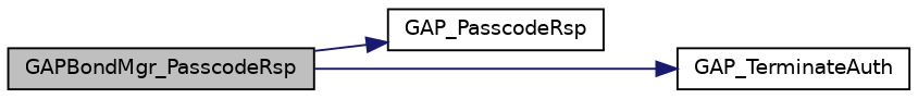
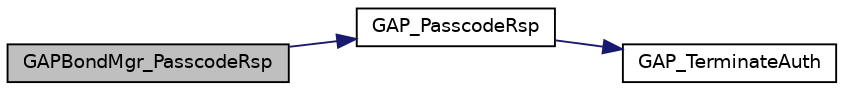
  digraph {
    rankdir=LR
    node [color=black fillcolor=white fontname=Helvetica fontsize=10 shape=record style=filled]
    edge [color=midnightblue fontname=Helvetica fontsize=10 labelfontname=Helvetica labelfontsize=10 style=solid]
    n1 [fillcolor=grey75 fontcolor=black height=0.2 label=GAPBondMgr_PasscodeRsp width=0.4]
    n2 [height=0.2 label=GAP_PasscodeRsp width=0.4]
    n3 [height=0.2 label=GAP_TerminateAuth width=0.4]
    n1 -> n2
-   n1 -> n3
+   n2 -> n3
  }
